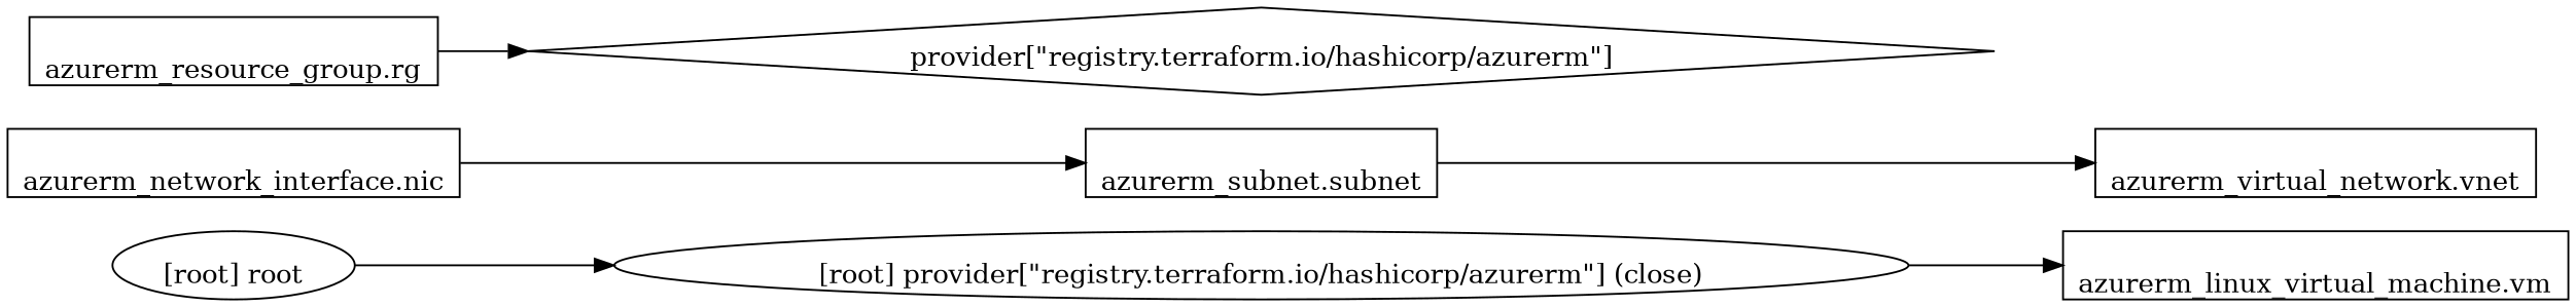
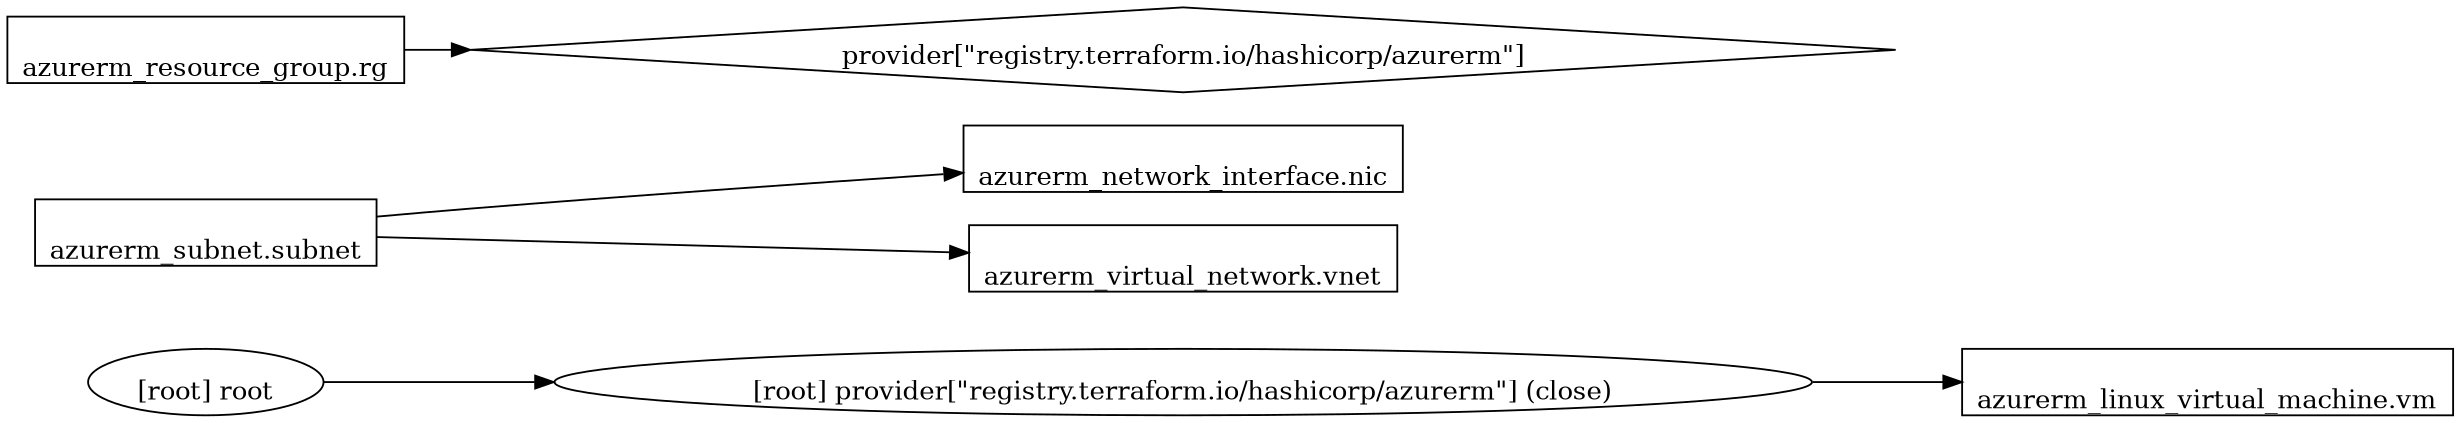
  digraph {
    compound=true
    newrank=true
    rankdir=LR
    node [labelloc=b shape=box]
    n1 [label="azurerm_linux_virtual_machine.vm" shape="bo\nx"]
    n2 [label="azurerm_network_interface.nic"]
    n3 [label="azurerm_subnet.subnet"]
    n4 [label="azurerm_resource_group.rg"]
    n5 [label="provider[\"registry.terraform.io/hashicorp/azurerm\"]" shape=diamond]
    n6 [label="azurerm_virtual_network.vnet"]
    "[root] provider[\"registry.terraform.io/hashicorp/azurerm\"] (close)" [shape=""]
    "[root] root" [shape=""]
    subgraph sub_1 {
      n1
      n2
      n3
      n4
      n5
      n6
      "[root] provider[\"registry.terraform.io/hashicorp/azurerm\"] (close)"
      "[root] root"
    }
-   n2 -> n3
+   n3 -> n2
    n3 -> n6
    n4 -> n5
    "[root] provider[\"registry.terraform.io/hashicorp/azurerm\"] (close)" -> n1
    "[root] root" -> "[root] provider[\"registry.terraform.io/hashicorp/azurerm\"] (close)"
  }
